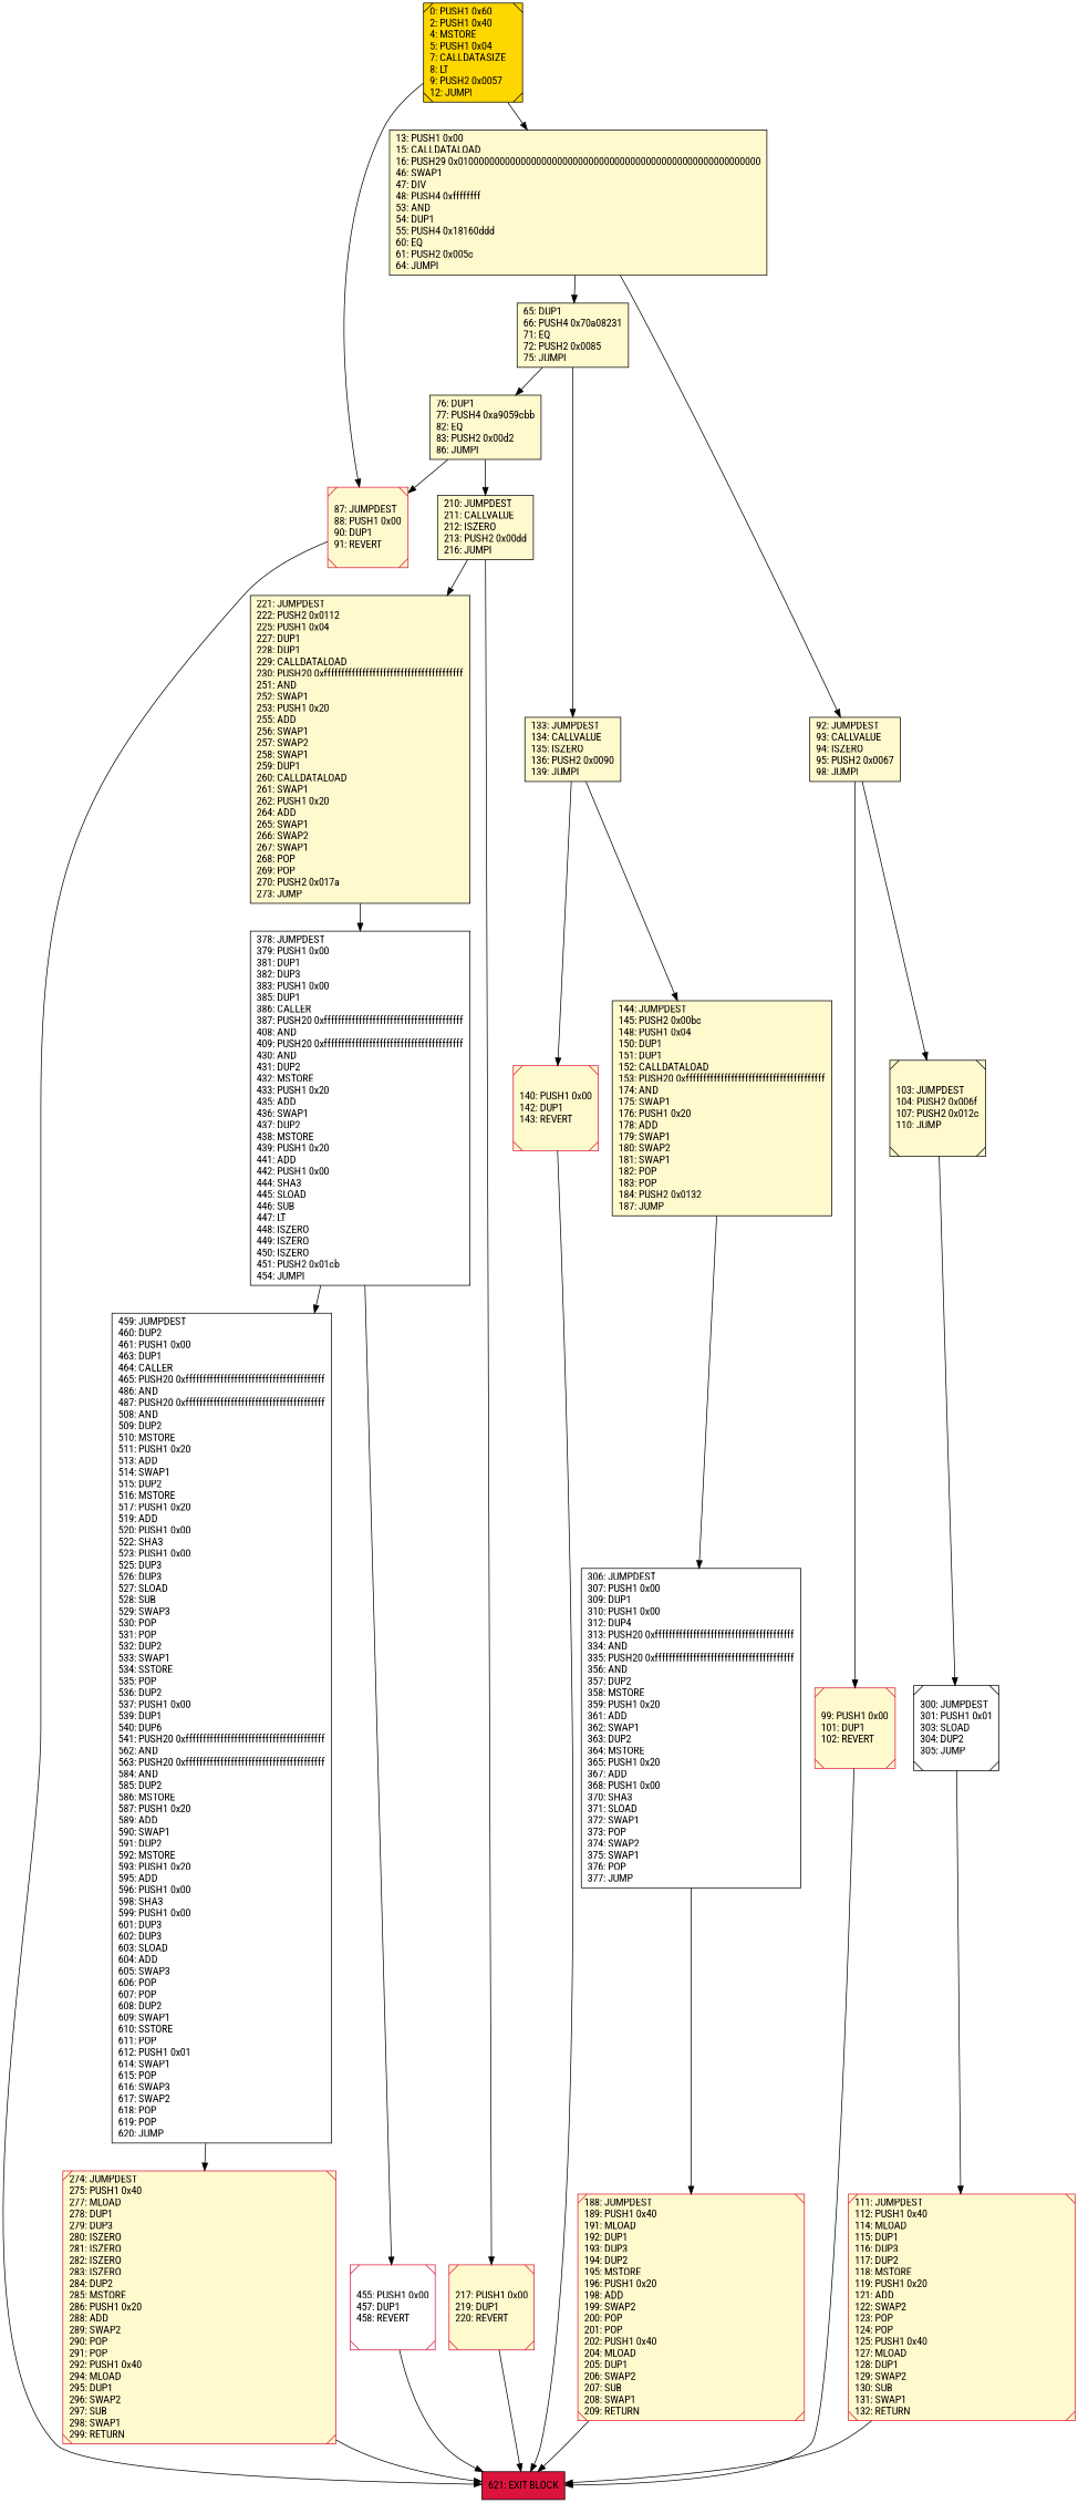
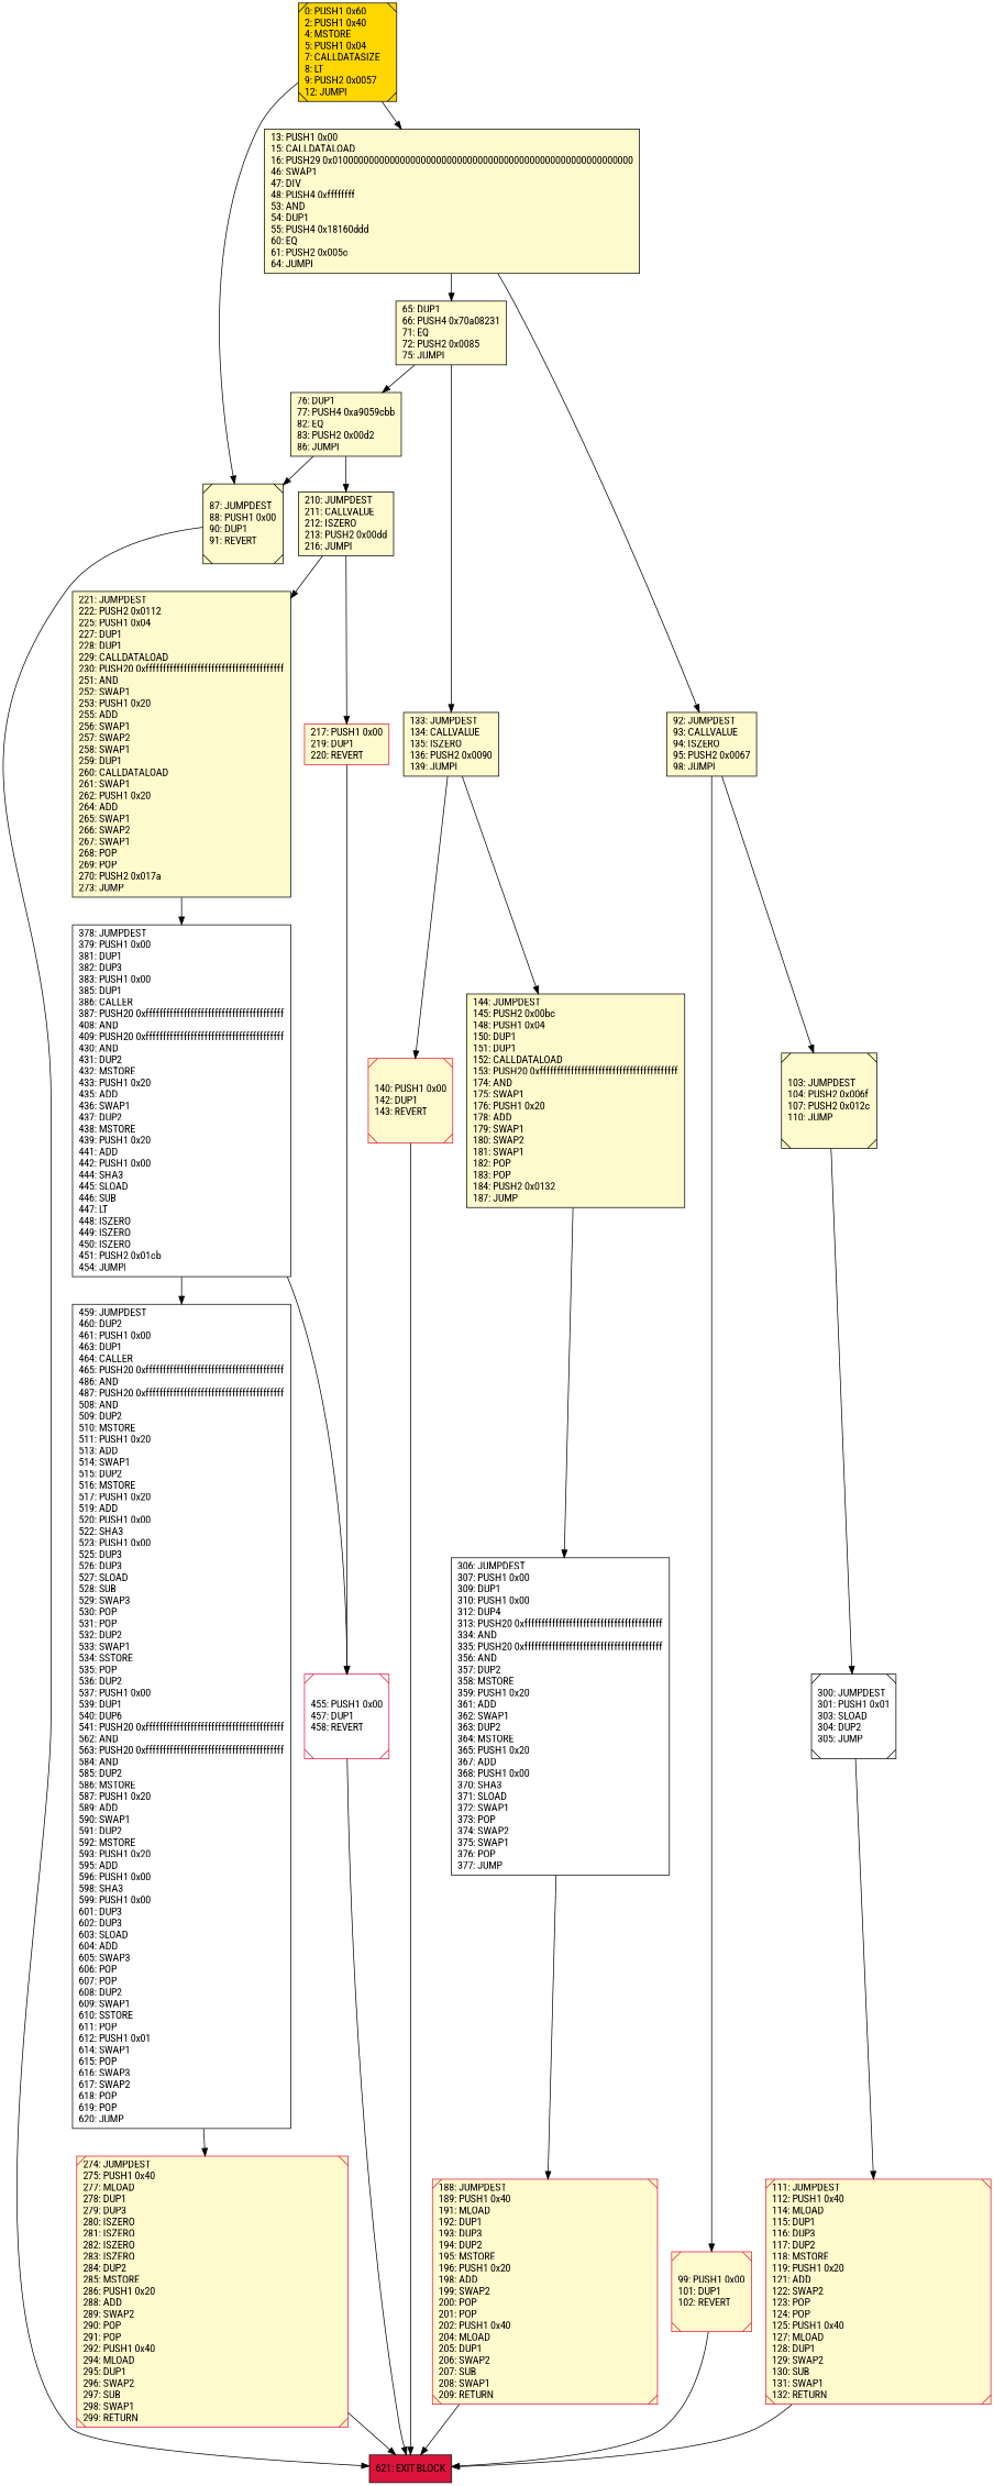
  digraph {
    fontname="Roboto Condensed"
    rankdir=UD
    node [color=black fillcolor=lemonchiffon fontcolor=black fontname="Roboto Condensed" shape=box style=filled]
    edge [fontname="Roboto Condensed"]
    n1 [fillcolor=white label="459: JUMPDEST\l460: DUP2\l461: PUSH1 0x00\l463: DUP1\l464: CALLER\l465: PUSH20 0xffffffffffffffffffffffffffffffffffffffff\l486: AND\l487: PUSH20 0xffffffffffffffffffffffffffffffffffffffff\l508: AND\l509: DUP2\l510: MSTORE\l511: PUSH1 0x20\l513: ADD\l514: SWAP1\l515: DUP2\l516: MSTORE\l517: PUSH1 0x20\l519: ADD\l520: PUSH1 0x00\l522: SHA3\l523: PUSH1 0x00\l525: DUP3\l526: DUP3\l527: SLOAD\l528: SUB\l529: SWAP3\l530: POP\l531: POP\l532: DUP2\l533: SWAP1\l534: SSTORE\l535: POP\l536: DUP2\l537: PUSH1 0x00\l539: DUP1\l540: DUP6\l541: PUSH20 0xffffffffffffffffffffffffffffffffffffffff\l562: AND\l563: PUSH20 0xffffffffffffffffffffffffffffffffffffffff\l584: AND\l585: DUP2\l586: MSTORE\l587: PUSH1 0x20\l589: ADD\l590: SWAP1\l591: DUP2\l592: MSTORE\l593: PUSH1 0x20\l595: ADD\l596: PUSH1 0x00\l598: SHA3\l599: PUSH1 0x00\l601: DUP3\l602: DUP3\l603: SLOAD\l604: ADD\l605: SWAP3\l606: POP\l607: POP\l608: DUP2\l609: SWAP1\l610: SSTORE\l611: POP\l612: PUSH1 0x01\l614: SWAP1\l615: POP\l616: SWAP3\l617: SWAP2\l618: POP\l619: POP\l620: JUMP\l"]
    n2 [color=crimson label="274: JUMPDEST\l275: PUSH1 0x40\l277: MLOAD\l278: DUP1\l279: DUP3\l280: ISZERO\l281: ISZERO\l282: ISZERO\l283: ISZERO\l284: DUP2\l285: MSTORE\l286: PUSH1 0x20\l288: ADD\l289: SWAP2\l290: POP\l291: POP\l292: PUSH1 0x40\l294: MLOAD\l295: DUP1\l296: SWAP2\l297: SUB\l298: SWAP1\l299: RETURN\l" shape=Msquare]
    n3 [fillcolor=crimson label="621: EXIT BLOCK\l"]
    n4 [color=crimson label="99: PUSH1 0x00\l101: DUP1\l102: REVERT\l" shape=Msquare]
    n5 [label="65: DUP1\l66: PUSH4 0x70a08231\l71: EQ\l72: PUSH2 0x0085\l75: JUMPI\l"]
    n6 [label="76: DUP1\l77: PUSH4 0xa9059cbb\l82: EQ\l83: PUSH2 0x00d2\l86: JUMPI\l"]
    n7 [label="133: JUMPDEST\l134: CALLVALUE\l135: ISZERO\l136: PUSH2 0x0090\l139: JUMPI\l"]
    n8 [label="210: JUMPDEST\l211: CALLVALUE\l212: ISZERO\l213: PUSH2 0x00dd\l216: JUMPI\l"]
-   n9 [color=crimson label="87: JUMPDEST\l88: PUSH1 0x00\l90: DUP1\l91: REVERT\l" shape=Msquare]
+   n9 [label="87: JUMPDEST\l88: PUSH1 0x00\l90: DUP1\l91: REVERT\l" shape=Msquare]
    n10 [color=crimson label="140: PUSH1 0x00\l142: DUP1\l143: REVERT\l" shape=Msquare]
    n11 [label="144: JUMPDEST\l145: PUSH2 0x00bc\l148: PUSH1 0x04\l150: DUP1\l151: DUP1\l152: CALLDATALOAD\l153: PUSH20 0xffffffffffffffffffffffffffffffffffffffff\l174: AND\l175: SWAP1\l176: PUSH1 0x20\l178: ADD\l179: SWAP1\l180: SWAP2\l181: SWAP1\l182: POP\l183: POP\l184: PUSH2 0x0132\l187: JUMP\l"]
    n12 [label="221: JUMPDEST\l222: PUSH2 0x0112\l225: PUSH1 0x04\l227: DUP1\l228: DUP1\l229: CALLDATALOAD\l230: PUSH20 0xffffffffffffffffffffffffffffffffffffffff\l251: AND\l252: SWAP1\l253: PUSH1 0x20\l255: ADD\l256: SWAP1\l257: SWAP2\l258: SWAP1\l259: DUP1\l260: CALLDATALOAD\l261: SWAP1\l262: PUSH1 0x20\l264: ADD\l265: SWAP1\l266: SWAP2\l267: SWAP1\l268: POP\l269: POP\l270: PUSH2 0x017a\l273: JUMP\l"]
    n13 [fillcolor=white label="378: JUMPDEST\l379: PUSH1 0x00\l381: DUP1\l382: DUP3\l383: PUSH1 0x00\l385: DUP1\l386: CALLER\l387: PUSH20 0xffffffffffffffffffffffffffffffffffffffff\l408: AND\l409: PUSH20 0xffffffffffffffffffffffffffffffffffffffff\l430: AND\l431: DUP2\l432: MSTORE\l433: PUSH1 0x20\l435: ADD\l436: SWAP1\l437: DUP2\l438: MSTORE\l439: PUSH1 0x20\l441: ADD\l442: PUSH1 0x00\l444: SHA3\l445: SLOAD\l446: SUB\l447: LT\l448: ISZERO\l449: ISZERO\l450: ISZERO\l451: PUSH2 0x01cb\l454: JUMPI\l"]
    n14 [color=crimson fillcolor=white label="455: PUSH1 0x00\l457: DUP1\l458: REVERT\l" shape=Msquare]
    n15 [label="103: JUMPDEST\l104: PUSH2 0x006f\l107: PUSH2 0x012c\l110: JUMP\l" shape=Msquare]
    n16 [fillcolor=white label="300: JUMPDEST\l301: PUSH1 0x01\l303: SLOAD\l304: DUP2\l305: JUMP\l" shape=Msquare]
    n17 [color=crimson label="111: JUMPDEST\l112: PUSH1 0x40\l114: MLOAD\l115: DUP1\l116: DUP3\l117: DUP2\l118: MSTORE\l119: PUSH1 0x20\l121: ADD\l122: SWAP2\l123: POP\l124: POP\l125: PUSH1 0x40\l127: MLOAD\l128: DUP1\l129: SWAP2\l130: SUB\l131: SWAP1\l132: RETURN\l" shape=Msquare]
    n18 [fillcolor=white label="306: JUMPDEST\l307: PUSH1 0x00\l309: DUP1\l310: PUSH1 0x00\l312: DUP4\l313: PUSH20 0xffffffffffffffffffffffffffffffffffffffff\l334: AND\l335: PUSH20 0xffffffffffffffffffffffffffffffffffffffff\l356: AND\l357: DUP2\l358: MSTORE\l359: PUSH1 0x20\l361: ADD\l362: SWAP1\l363: DUP2\l364: MSTORE\l365: PUSH1 0x20\l367: ADD\l368: PUSH1 0x00\l370: SHA3\l371: SLOAD\l372: SWAP1\l373: POP\l374: SWAP2\l375: SWAP1\l376: POP\l377: JUMP\l"]
    n19 [color=crimson label="188: JUMPDEST\l189: PUSH1 0x40\l191: MLOAD\l192: DUP1\l193: DUP3\l194: DUP2\l195: MSTORE\l196: PUSH1 0x20\l198: ADD\l199: SWAP2\l200: POP\l201: POP\l202: PUSH1 0x40\l204: MLOAD\l205: DUP1\l206: SWAP2\l207: SUB\l208: SWAP1\l209: RETURN\l" shape=Msquare]
-   n20 [color=crimson label="217: PUSH1 0x00\l219: DUP1\l220: REVERT\l" shape=Msquare]
+   n20 [color=crimson label="217: PUSH1 0x00\l219: DUP1\l220: REVERT\l"]
    n21 [label="92: JUMPDEST\l93: CALLVALUE\l94: ISZERO\l95: PUSH2 0x0067\l98: JUMPI\l"]
    n22 [fillcolor=gold label="0: PUSH1 0x60\l2: PUSH1 0x40\l4: MSTORE\l5: PUSH1 0x04\l7: CALLDATASIZE\l8: LT\l9: PUSH2 0x0057\l12: JUMPI\l" shape=Msquare]
    n23 [label="13: PUSH1 0x00\l15: CALLDATALOAD\l16: PUSH29 0x0100000000000000000000000000000000000000000000000000000000\l46: SWAP1\l47: DIV\l48: PUSH4 0xffffffff\l53: AND\l54: DUP1\l55: PUSH4 0x18160ddd\l60: EQ\l61: PUSH2 0x005c\l64: JUMPI\l"]
    n1 -> n2
    n2 -> n3
    n4 -> n3
    n5 -> n6
    n5 -> n7
    n6 -> n8
    n6 -> n9
    n7 -> n10
    n7 -> n11
    n8 -> n12
    n8 -> n20
    n9 -> n3
    n10 -> n3
    n11 -> n18
    n12 -> n13
    n13 -> n1
    n13 -> n14
    n14 -> n3
    n15 -> n16
    n16 -> n17
    n17 -> n3
    n18 -> n19
    n19 -> n3
-   n20 -> n3
+   n20 -> n14
    n21 -> n4
    n21 -> n15
    n22 -> n9
    n22 -> n23
    n23 -> n5
    n23 -> n21
  }
